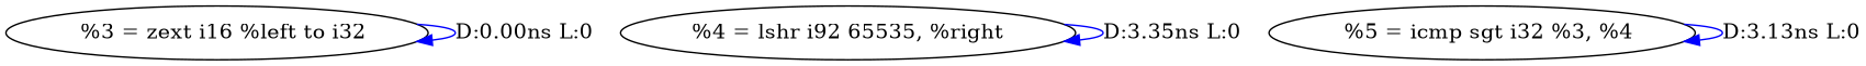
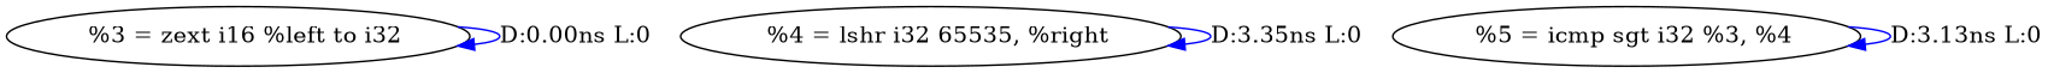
  digraph {
    edge [color=blue]
    n1 [label="  %3 = zext i16 %left to i32"]
-   n2 [label="%4 = lshr i92 65535, %right"]
+   n2 [label="  %4 = lshr i32 65535, %right"]
    n3 [label="  %5 = icmp sgt i32 %3, %4"]
    n1 -> n1 [label="D:0.00ns L:0"]
    n2 -> n2 [label="D:3.35ns L:0"]
    n3 -> n3 [label="D:3.13ns L:0"]
  }
